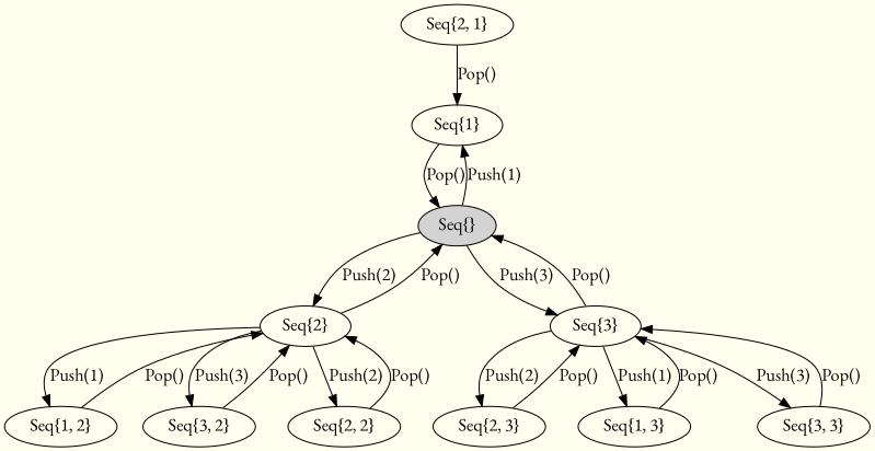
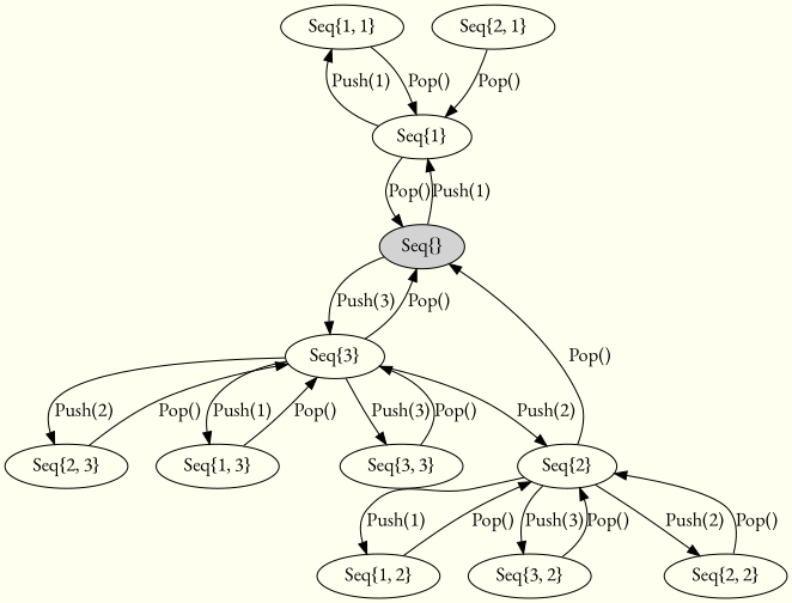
  digraph {
    bgcolor="#fffff0ff"
    color="#000000ff"
    fontcolor="#000000ff"
    fontname="EB Garamond"
    fontsize=16
    rankdir=TB
    node [color="#000000ff" fontcolor="#000000ff" fontname="EB Garamond" fontsize=16 shape=ellipse]
    edge [color="#000000ff" fontcolor="#000000ff" fontname="EB Garamond" fontsize=16]
+   n1 [label="Seq{1, 1}"]
    n2 [label="Seq{1}"]
    n3 [fillcolor="#d3d3d3ff" label="Seq{}" style=filled]
    n4 [label="Seq{2}"]
    n5 [label="Seq{1, 2}"]
    n6 [label="Seq{3, 2}"]
    n7 [label="Seq{2, 2}"]
    n8 [label="Seq{3}"]
    n9 [label="Seq{2, 3}"]
    n10 [label="Seq{1, 3}"]
    n11 [label="Seq{3, 3}"]
    n12 [label="Seq{2, 1}"]
+   n1 -> n2 [label="Pop()"]
+   n2 -> n1 [label="Push(1)"]
    n2 -> n3 [label="Pop()"]
    n3 -> n2 [label="Push(1)"]
-   n3 -> n4 [label="Push(2)"]
+   n8 -> n4 [label="Push(2)"]
    n3 -> n8 [label="Push(3)"]
    n4 -> n3 [label="Pop()"]
    n4 -> n5 [label="Push(1)"]
    n4 -> n6 [label="Push(3)"]
    n4 -> n7 [label="Push(2)"]
    n5 -> n4 [label="Pop()"]
    n6 -> n4 [label="Pop()"]
    n7 -> n4 [label="Pop()"]
    n8 -> n3 [label="Pop()"]
    n8 -> n9 [label="Push(2)"]
    n8 -> n10 [label="Push(1)"]
    n8 -> n11 [label="Push(3)"]
    n9 -> n8 [label="Pop()"]
    n10 -> n8 [label="Pop()"]
    n11 -> n8 [label="Pop()"]
    n12 -> n2 [label="Pop()"]
  }
